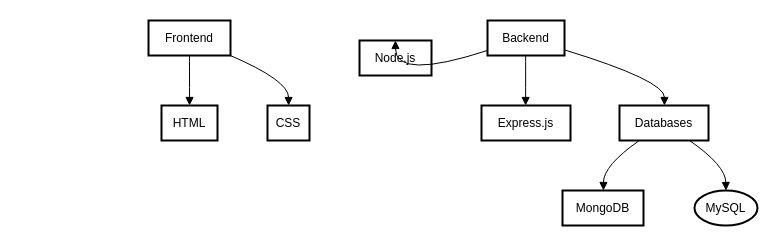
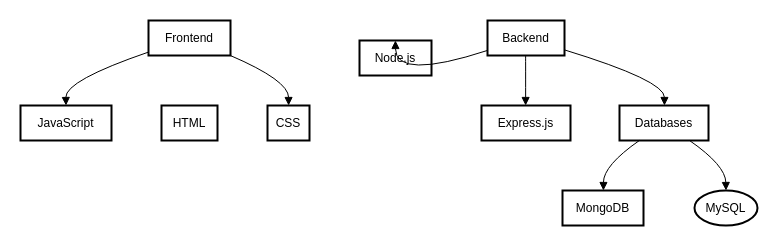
  <mxCell id="0" />
  <mxCell id="1" parent="0" />
  <mxCell id="2" value="Frontend" style="whiteSpace=wrap;strokeWidth=2;" vertex="1" parent="1"><mxGeometry x="148" width="82" height="35" as="geometry" y="20" /></mxCell>
+ <mxCell id="3" value="JavaScript" style="whiteSpace=wrap;strokeWidth=2;" vertex="1" parent="1"><mxGeometry y="105" width="91" height="35" as="geometry" x="20" /></mxCell>
  <mxCell id="4" value="HTML" style="whiteSpace=wrap;strokeWidth=2;" vertex="1" parent="1"><mxGeometry x="161" y="105" width="56" height="35" as="geometry" /></mxCell>
  <mxCell id="5" value="CSS" style="whiteSpace=wrap;strokeWidth=2;" vertex="1" parent="1"><mxGeometry x="267" y="105" width="42" height="35" as="geometry" /></mxCell>
  <mxCell id="6" value="Backend" style="whiteSpace=wrap;strokeWidth=2;" vertex="1" parent="1"><mxGeometry x="487" width="77" height="35" as="geometry" y="20" /></mxCell>
  <mxCell id="7" value="Node.js" style="whiteSpace=wrap;strokeWidth=2;" vertex="1" parent="1"><mxGeometry x="359" y="40" width="72" height="35" as="geometry" /></mxCell>
  <mxCell id="8" value="Express.js" style="whiteSpace=wrap;strokeWidth=2;" vertex="1" parent="1"><mxGeometry x="481" y="105" width="89" height="35" as="geometry" /></mxCell>
  <mxCell id="9" value="Databases" style="whiteSpace=wrap;strokeWidth=2;" vertex="1" parent="1"><mxGeometry x="619" y="105" width="89" height="35" as="geometry" /></mxCell>
  <mxCell id="10" value="MongoDB" style="whiteSpace=wrap;strokeWidth=2;" vertex="1" parent="1"><mxGeometry x="562" y="190" width="81" height="35" as="geometry" /></mxCell>
  <mxCell id="11" value="MySQL" style="ellipse;whiteSpace=wrap;strokeWidth=2;" vertex="1" parent="1"><mxGeometry x="694" y="190" width="63" height="35" as="geometry" /></mxCell>
- <mxCell id="13" value="" style="curved=1;startArrow=none;endArrow=block;exitX=0.5;exitY=1;entryX=0.501;entryY=0;" edge="1" parent="1" source="2" target="4"><mxGeometry relative="1" as="geometry"><Array as="points" /></mxGeometry></mxCell>
+ <mxCell id="12" value="" style="curved=1;startArrow=none;endArrow=block;exitX=0.002;exitY=0.901;entryX=0.5;entryY=0;" edge="1" parent="1" source="2" target="3"><mxGeometry relative="1" as="geometry"><Array as="points"><mxPoint x="65" y="80" /></Array></mxGeometry></mxCell>
  <mxCell id="14" value="" style="curved=1;startArrow=none;endArrow=block;exitX=0.998;exitY=1;entryX=0.503;entryY=0;" edge="1" parent="1" source="2" target="5"><mxGeometry relative="1" as="geometry"><Array as="points"><mxPoint x="288" y="80" /></Array></mxGeometry></mxCell>
  <mxCell id="15" value="" style="curved=1;startArrow=none;endArrow=block;exitX=-0.004;exitY=0.858;entryX=0.499;entryY=0;" edge="1" parent="1" source="6" target="7"><mxGeometry relative="1" as="geometry"><Array as="points"><mxPoint x="395" y="80" /></Array></mxGeometry></mxCell>
  <mxCell id="16" value="" style="curved=1;startArrow=none;endArrow=block;exitX=0.495;exitY=1;entryX=0.496;entryY=0;" edge="1" parent="1" source="6" target="8"><mxGeometry relative="1" as="geometry"><Array as="points" /></mxGeometry></mxCell>
  <mxCell id="17" value="" style="curved=1;startArrow=none;endArrow=block;exitX=0.994;exitY=0.836;entryX=0.505;entryY=0;" edge="1" parent="1" source="6" target="9"><mxGeometry relative="1" as="geometry"><Array as="points"><mxPoint x="664" y="80" /></Array></mxGeometry></mxCell>
  <mxCell id="18" value="" style="curved=1;startArrow=none;endArrow=block;exitX=0.223;exitY=1;entryX=0.505;entryY=0;" edge="1" parent="1" source="9" target="10"><mxGeometry relative="1" as="geometry"><Array as="points"><mxPoint x="603" y="165" /></Array></mxGeometry></mxCell>
  <mxCell id="19" value="" style="curved=1;startArrow=none;endArrow=block;exitX=0.787;exitY=1;entryX=0.491;entryY=0;" edge="1" parent="1" source="9" target="11"><mxGeometry relative="1" as="geometry"><Array as="points"><mxPoint x="725" y="165" /></Array></mxGeometry></mxCell>
